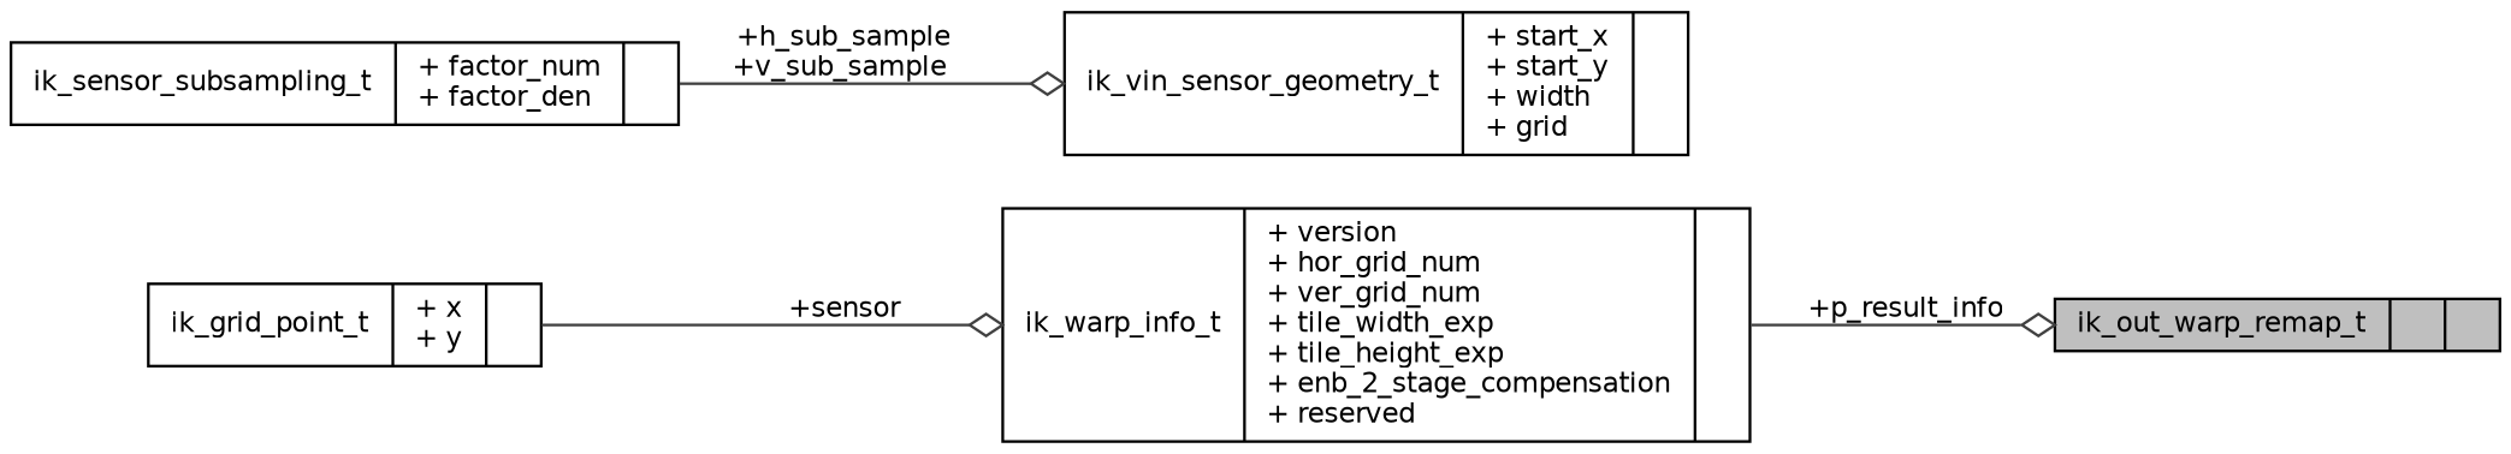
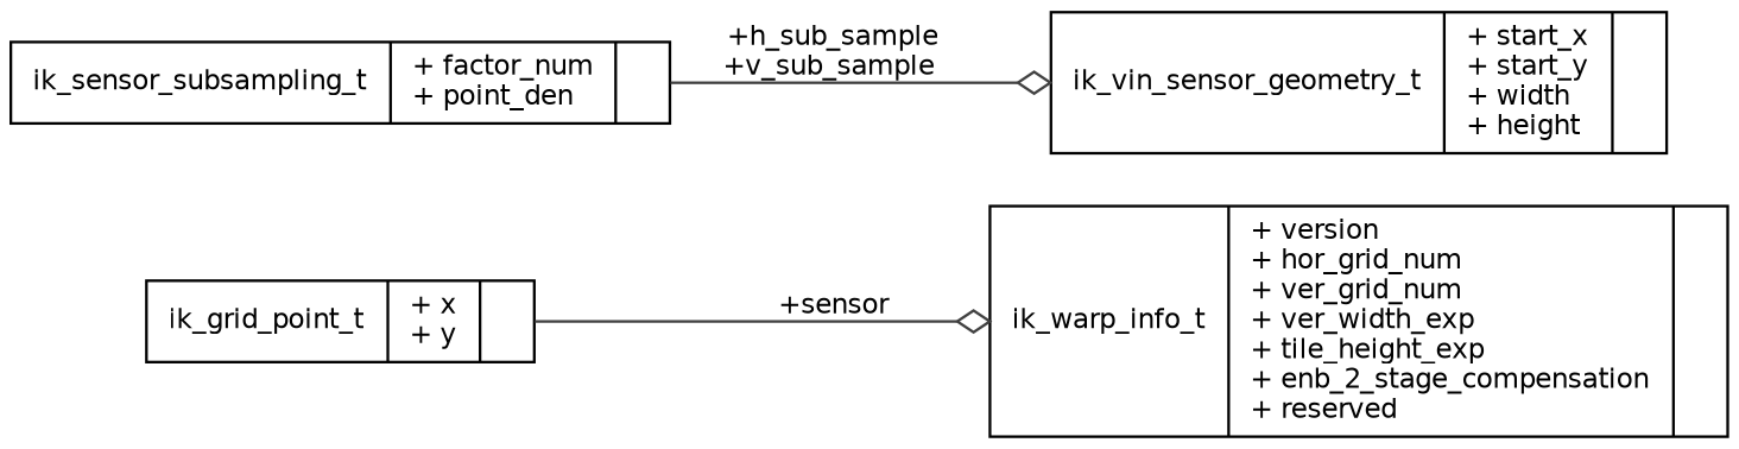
  digraph {
    rankdir=LR
    node [color=black fontname=Helvetica fontsize=10 shape=record]
    edge [arrowhead=odiamond color=grey25 fontname=Helvetica fontsize=10 labelfontname=Helvetica labelfontsize=10 style=solid]
-   n1 [fillcolor=grey75 fontcolor=black height=0.2 label="{ik_out_warp_remap_t\n||}" style=filled width=0.4]
-   n2 [height=0.2 label="{ik_warp_info_t\n|+ version\l+ hor_grid_num\l+ ver_grid_num\l+ tile_width_exp\l+ tile_height_exp\l+ enb_2_stage_compensation\l+ reserved\l|}" width=0.4]
-   n3 [height=0.2 label="{ik_vin_sensor_geometry_t\n|+ start_x\l+ start_y\l+ width\l+ grid\l|}" width=0.4]
-   n4 [height=0.2 label="{ik_sensor_subsampling_t\n|+ factor_num\l+ factor_den\l|}" width=0.4]
+   n2 [height=0.2 label="{ik_warp_info_t\n|+ version\l+ hor_grid_num\l+ ver_grid_num\l+ ver_width_exp\l+ tile_height_exp\l+ enb_2_stage_compensation\l+ reserved\l|}" width=0.4]
+   n3 [height=0.2 label="{ik_vin_sensor_geometry_t\n|+ start_x\l+ start_y\l+ width\l+ height\l|}" width=0.4]
+   n4 [height=0.2 label="{ik_sensor_subsampling_t\n|+ factor_num\l+ point_den\l|}" width=0.4]
    n5 [height=0.2 label="{ik_grid_point_t\n|+ x\l+ y\l|}" width=0.4]
-   n2 -> n1 [label=" +p_result_info"]
    n4 -> n3 [label=" +h_sub_sample\n+v_sub_sample"]
    n5 -> n2 [label=" +sensor"]
  }
